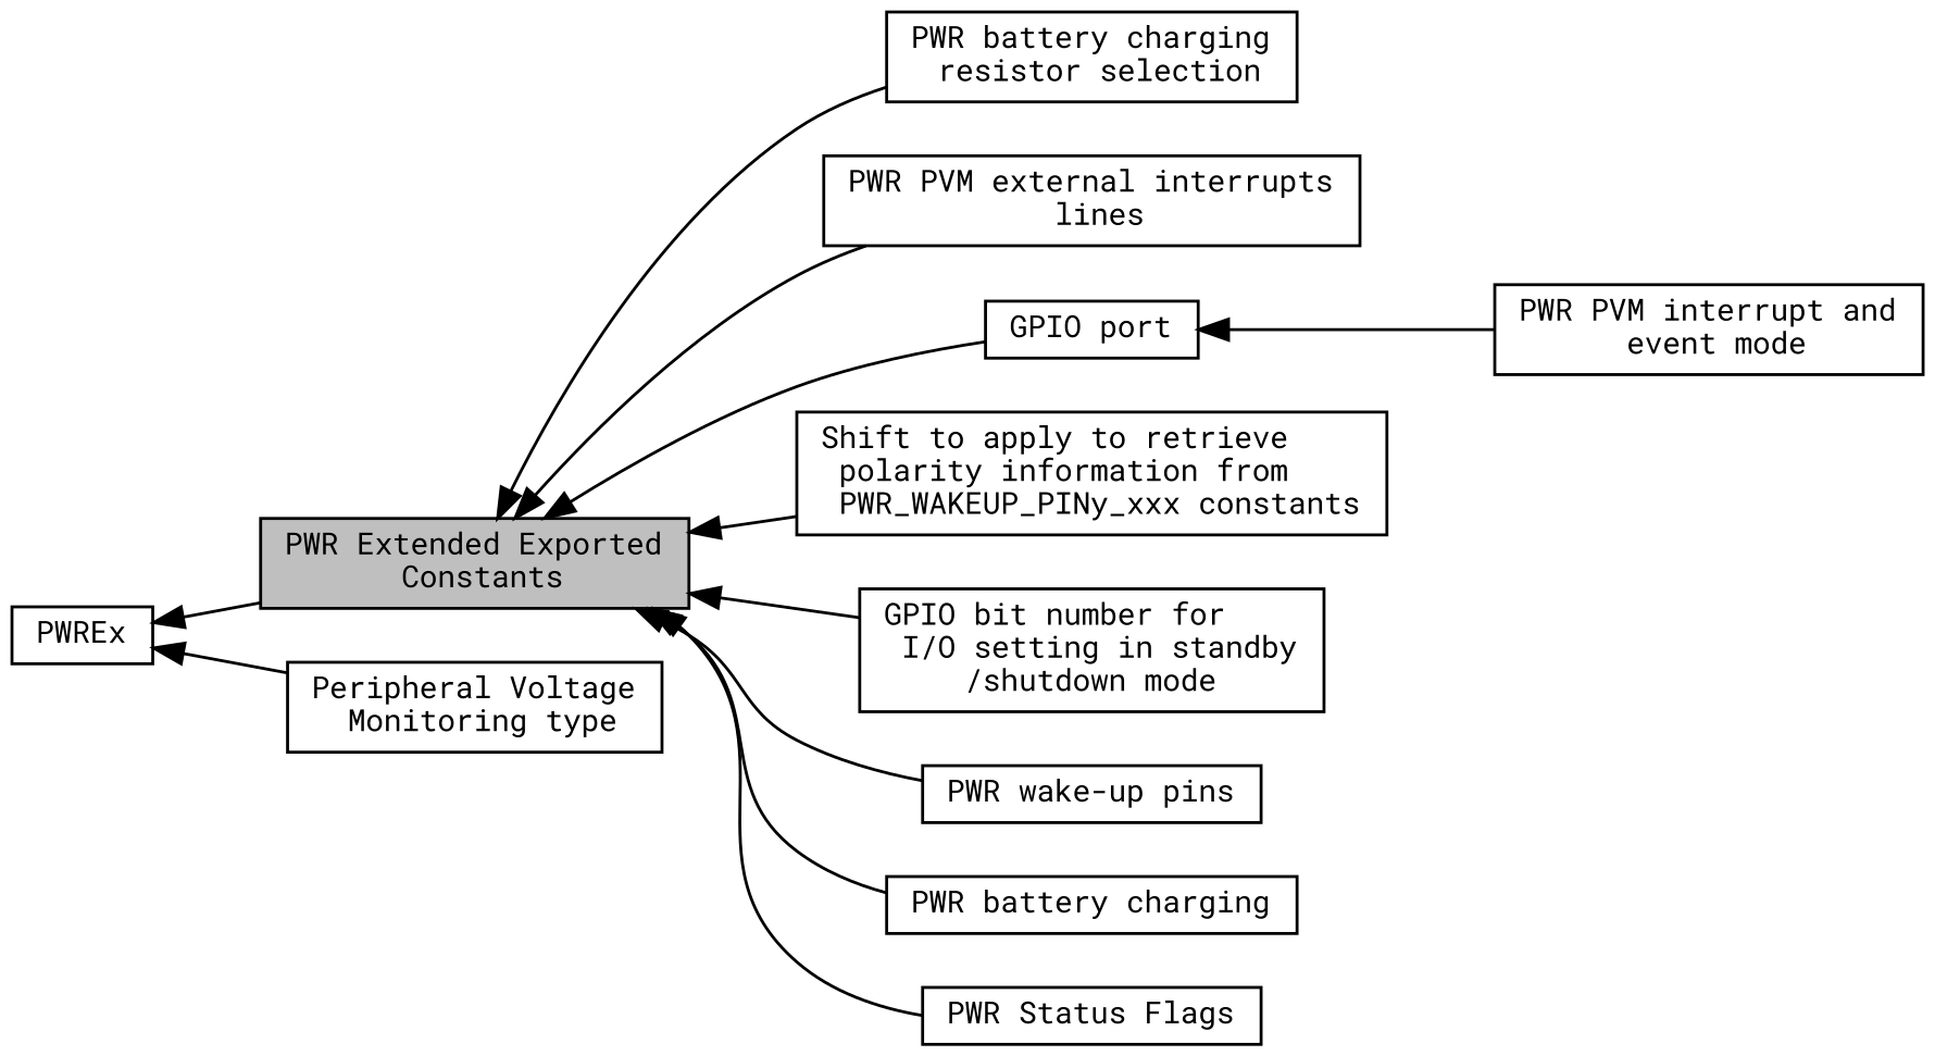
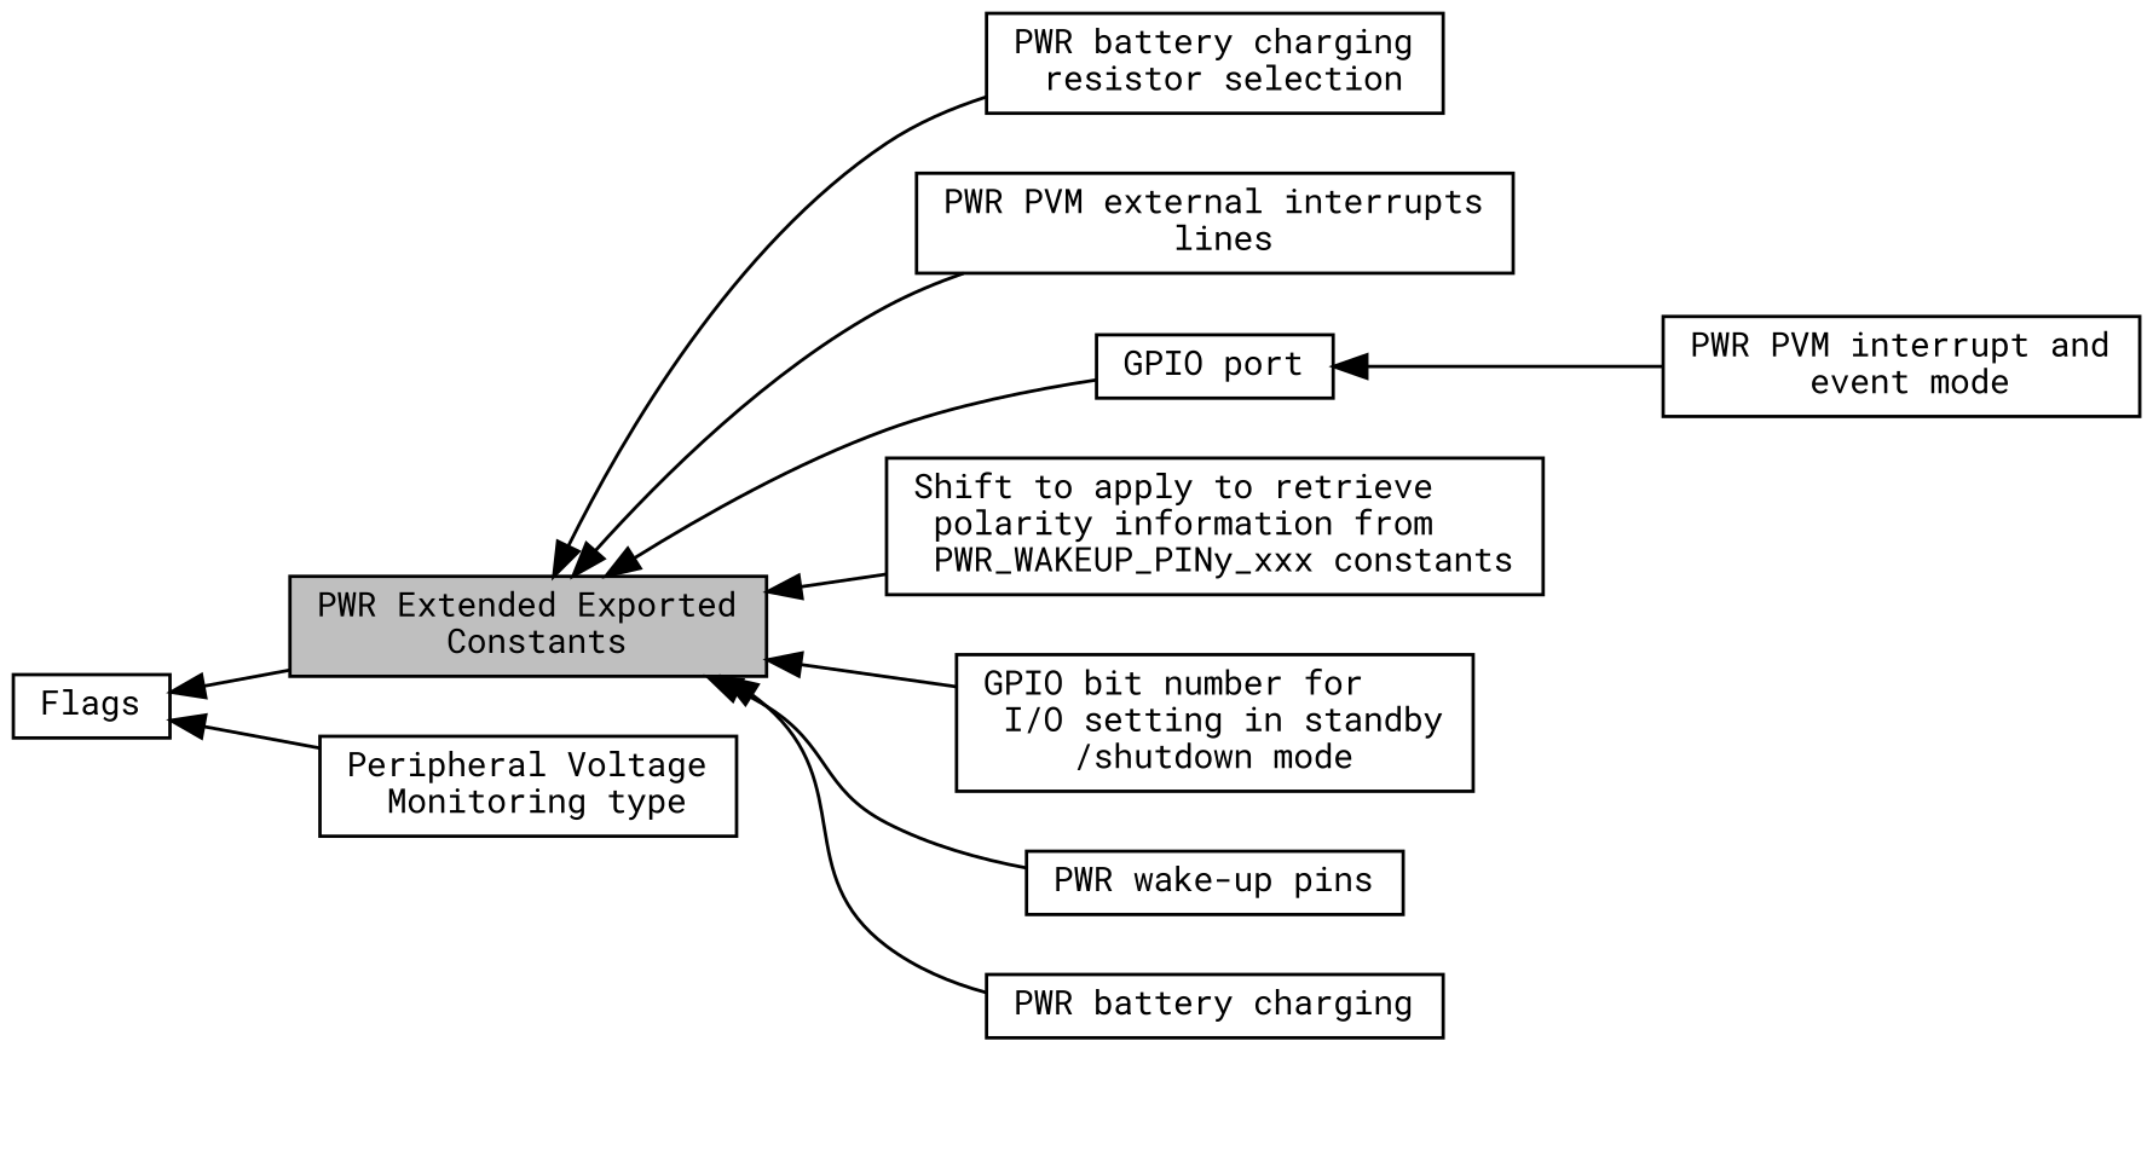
  digraph {
    fontname="Roboto Mono"
    rankdir=LR
    node [color=black fillcolor=white fontname="Roboto Mono" fontsize=10 shape=box style=filled]
    edge [dir=back fontname="Roboto Mono" fontsize=10 labelfontname=Helvetica labelfontsize=10 shape=plaintext style=solid]
    n1 [height=0.2 label="PWR battery charging\l resistor selection" width=0.4]
    n2 [height=0.2 label="PWR PVM external interrupts\l lines" width=0.4]
-   n3 [height=0.2 label=PWREx width=0.4]
+   n3 [height=0.2 label=Flags width=0.4]
    n4 [fillcolor=grey75 fontcolor=black height=0.2 label="PWR Extended Exported\l Constants" width=0.4]
    n5 [height=0.2 label="Peripheral Voltage\l Monitoring type" width=0.4]
    n6 [height=0.2 label="GPIO port" width=0.4]
    n7 [height=0.2 label="Shift to apply to retrieve\l polarity information from\l PWR_WAKEUP_PINy_xxx constants" width=0.4]
    n8 [height=0.2 label="GPIO bit number for\l I/O setting in standby\l/shutdown mode" width=0.4]
    n9 [height=0.2 label="PWR wake-up pins" width=0.4]
    n10 [height=0.2 label="PWR battery charging" width=0.4]
-   n11 [height=0.2 label="PWR Status Flags" width=0.4]
    n12 [height=0.2 label="PWR PVM interrupt and\l event mode" width=0.4]
    n3 -> n4
    n3 -> n5
    n4 -> n1
    n4 -> n2
    n4 -> n6
    n4 -> n7
    n4 -> n8
    n4 -> n9
    n4 -> n10
-   n4 -> n11
    n6 -> n12
  }
